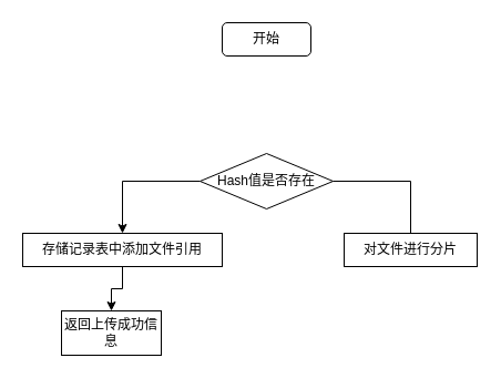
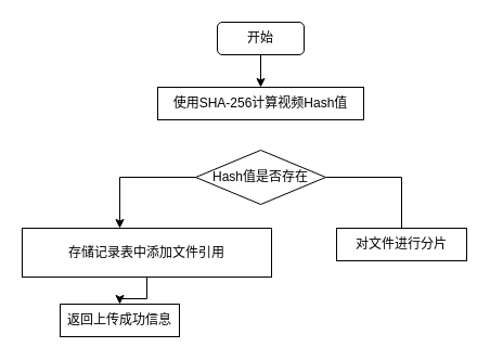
  <mxCell id="0" />
  <mxCell id="1" parent="0" />
+ <mxCell id="2" style="edgeStyle=orthogonalEdgeStyle;rounded=0;orthogonalLoop=1;jettySize=auto;html=1;entryX=0.5;entryY=0;entryDx=0;entryDy=0;" edge="1" parent="1" source="3" target="4"><mxGeometry relative="1" as="geometry" /></mxCell>
  <mxCell id="3" value="开始" style="rounded=1;whiteSpace=wrap;html=1;" vertex="1" parent="1"><mxGeometry x="200" y="20" width="80" height="30" as="geometry" /></mxCell>
+ <mxCell id="4" value="使用SHA-256计算视频Hash值" style="rounded=0;whiteSpace=wrap;html=1;" vertex="1" parent="1"><mxGeometry x="145" y="80" width="190" height="30" as="geometry" /></mxCell>
  <mxCell id="5" style="edgeStyle=orthogonalEdgeStyle;rounded=0;orthogonalLoop=1;jettySize=auto;html=1;" edge="1" parent="1" source="7" target="9"><mxGeometry relative="1" as="geometry"><Array as="points"><mxPoint x="110" y="163" /></Array></mxGeometry></mxCell>
  <mxCell id="6" style="edgeStyle=orthogonalEdgeStyle;rounded=0;orthogonalLoop=1;jettySize=auto;html=1;entryX=0.5;entryY=0;entryDx=0;entryDy=0;endArrow=open;" edge="1" parent="1" source="7" target="11"><mxGeometry relative="1" as="geometry"><Array as="points"><mxPoint x="370" y="163" /><mxPoint x="370" y="220" /></Array></mxGeometry></mxCell>
  <mxCell id="7" value="Hash值是否存在" style="rhombus;whiteSpace=wrap;html=1;" vertex="1" parent="1"><mxGeometry x="180" y="138" width="120" height="50" as="geometry" /></mxCell>
  <mxCell id="8" style="edgeStyle=orthogonalEdgeStyle;rounded=0;orthogonalLoop=1;jettySize=auto;html=1;entryX=0.5;entryY=0;entryDx=0;entryDy=0;" edge="1" parent="1" source="9" target="10"><mxGeometry relative="1" as="geometry" /></mxCell>
- <mxCell id="9" value="存储记录表中添加文件引用" style="rounded=0;whiteSpace=wrap;html=1;" vertex="1" parent="1"><mxGeometry x="20" y="210" width="180" height="30" as="geometry" /></mxCell>
- <mxCell id="10" value="返回上传成功信息" style="rounded=0;whiteSpace=wrap;html=1;" vertex="1" parent="1"><mxGeometry x="55" y="280" width="90" height="40" as="geometry" /></mxCell>
+ <mxCell id="9" value="存储记录表中添加文件引用" style="rounded=0;whiteSpace=wrap;html=1;" vertex="1" parent="1"><mxGeometry x="20" y="210" width="230" height="45" as="geometry" /></mxCell>
+ <mxCell id="10" value="返回上传成功信息" style="rounded=0;whiteSpace=wrap;html=1;" vertex="1" parent="1"><mxGeometry x="55" y="280" width="110" height="30" as="geometry" /></mxCell>
  <mxCell id="11" value="对文件进行分片" style="rounded=0;whiteSpace=wrap;html=1;" vertex="1" parent="1"><mxGeometry x="310" y="210" width="120" height="30" as="geometry" /></mxCell>
